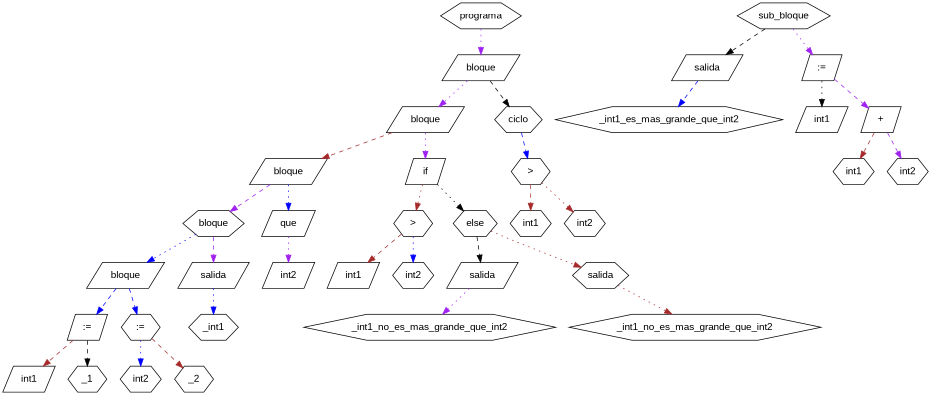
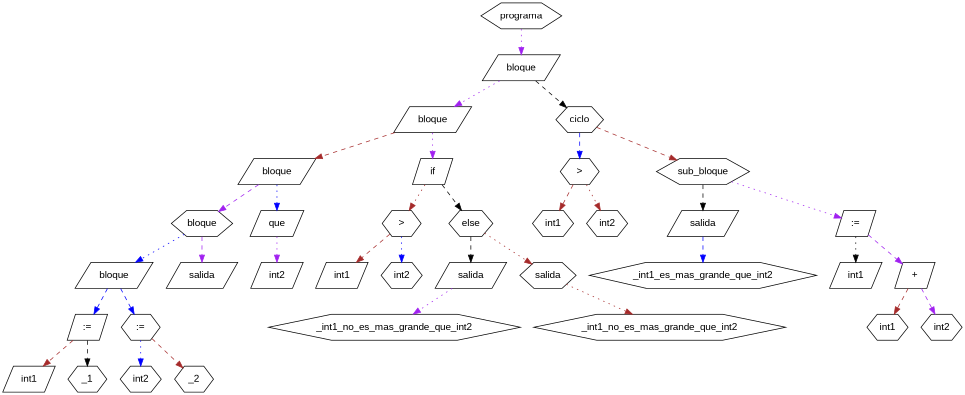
  digraph {
    node [fontname=Arial shape=hexagon]
    edge [color=brown style=dashed]
    n1 [label=programa]
    n2 [label=bloque shape=parallelogram]
    n3 [label=bloque shape=parallelogram]
    n4 [label=ciclo]
    n5 [label=bloque shape=parallelogram]
    n6 [label=if shape=parallelogram]
    n7 [label=">"]
    n8 [label=sub_bloque]
    n9 [label=bloque]
    n10 [label=que shape=parallelogram]
    n11 [label=">"]
    n12 [label=else]
    n13 [label=bloque shape=parallelogram]
    n14 [label=salida shape=parallelogram]
    n15 [label=int2 shape=parallelogram]
    n16 [label=":=" shape=parallelogram]
    n17 [label=":="]
-   n18 [label=_int1]
    n19 [label=int1 shape=parallelogram]
    n20 [label=_1]
    n21 [label=int2]
    n22 [label=_2]
    n23 [label=int1 shape=parallelogram]
    n24 [label=int2]
    n25 [label=salida shape=parallelogram]
    n26 [label=salida]
    n27 [label=_int1_no_es_mas_grande_que_int2]
    n28 [label=_int1_no_es_mas_grande_que_int2]
    n29 [label=int1]
    n30 [label=int2]
    n31 [label=salida shape=parallelogram]
    n32 [label=":=" shape=parallelogram]
    n33 [label=_int1_es_mas_grande_que_int2]
    n34 [label=int1 shape=parallelogram]
    n35 [label="+" shape=parallelogram]
    n36 [label=int1]
    n37 [label=int2]
    n1 -> n2 [color=purple style=dotted]
    n2 -> n3 [color=purple style=dotted]
    n2 -> n4 [color=black]
    n3 -> n5
    n3 -> n6 [color=purple style=dotted]
    n4 -> n7 [color=blue]
+   n4 -> n8
    n5 -> n9 [color=purple]
    n5 -> n10 [color=blue style=dotted]
    n6 -> n11 [style=dotted]
-   n6 -> n12 [color=black style=dotted]
+   n6 -> n12 [color=black]
    n7 -> n29
    n7 -> n30 [style=dotted]
    n8 -> n31 [color=black]
    n8 -> n32 [color=purple style=dotted]
    n9 -> n13 [color=blue style=dotted]
    n9 -> n14 [color=purple]
    n10 -> n15 [color=purple style=dotted]
    n11 -> n23
    n11 -> n24 [color=blue style=dotted]
    n12 -> n25 [color=black]
    n12 -> n26 [style=dotted]
    n13 -> n16 [color=blue]
    n13 -> n17 [color=blue]
-   n14 -> n18 [color=blue style=dotted]
    n16 -> n19
    n16 -> n20 [color=black]
    n17 -> n21 [color=blue style=dotted]
    n17 -> n22
    n25 -> n27 [color=purple style=dotted]
    n26 -> n28 [style=dotted]
    n31 -> n33 [color=blue]
    n32 -> n34 [color=black style=dotted]
    n32 -> n35 [color=purple]
    n35 -> n36
    n35 -> n37 [color=purple]
  }
